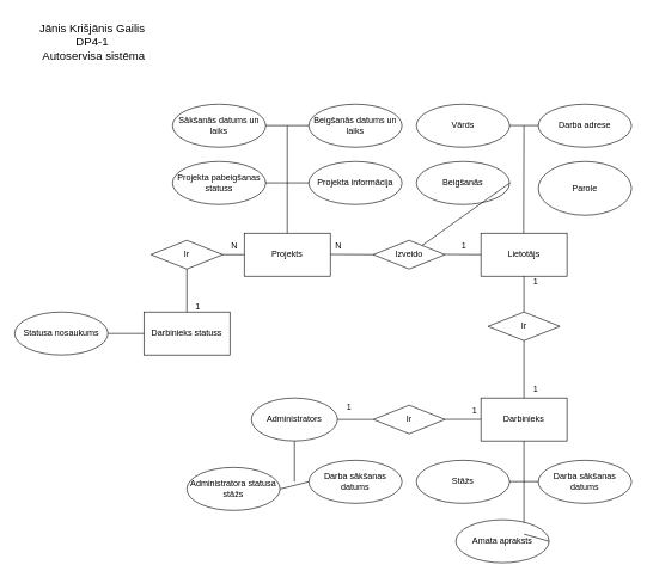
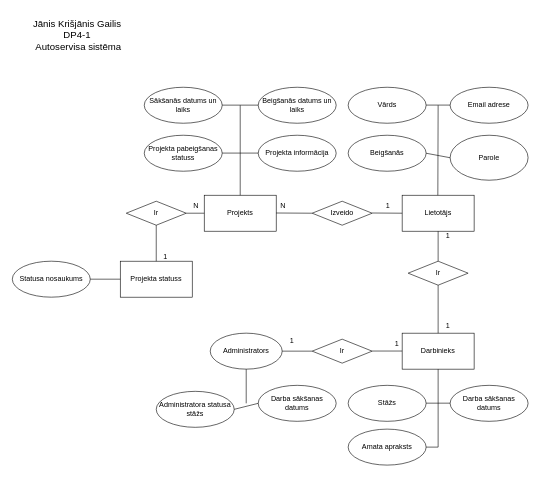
  <mxCell id="0" />
  <mxCell id="1" parent="0" />
  <mxCell id="2" value="Projekts" style="rounded=0;whiteSpace=wrap;html=1;" vertex="1" parent="1"><mxGeometry x="340" y="325" width="120" height="60" as="geometry" /></mxCell>
  <mxCell id="3" value="Lietotājs" style="rounded=0;whiteSpace=wrap;html=1;" vertex="1" parent="1"><mxGeometry x="670" y="325" width="120" height="60" as="geometry" /></mxCell>
  <mxCell id="4" value="Administrators" style="ellipse;whiteSpace=wrap;html=1;" vertex="1" parent="1"><mxGeometry x="350" y="555" width="120" height="60" as="geometry" /></mxCell>
  <mxCell id="5" value="Darbinieks" style="rounded=0;whiteSpace=wrap;html=1;" vertex="1" parent="1"><mxGeometry x="670" y="555" width="120" height="60" as="geometry" /></mxCell>
- <mxCell id="6" value="Darbinieks statuss" style="rounded=0;whiteSpace=wrap;html=1;" vertex="1" parent="1"><mxGeometry x="200" y="435" width="120" height="60" as="geometry" /></mxCell>
+ <mxCell id="6" value="Projekta statuss" style="rounded=0;whiteSpace=wrap;html=1;" vertex="1" parent="1"><mxGeometry x="200" y="435" width="120" height="60" as="geometry" /></mxCell>
  <mxCell id="7" value="" style="endArrow=none;html=1;rounded=0;entryX=0.5;entryY=0;entryDx=0;entryDy=0;" edge="1" parent="1" target="2"><mxGeometry width="50" height="50" relative="1" as="geometry"><mxPoint x="400" y="175" as="sourcePoint" /><mxPoint x="570" y="395" as="targetPoint" /></mxGeometry></mxCell>
  <mxCell id="8" value="" style="endArrow=none;html=1;rounded=0;entryX=0.5;entryY=0;entryDx=0;entryDy=0;" edge="1" parent="1"><mxGeometry width="50" height="50" relative="1" as="geometry"><mxPoint x="730" y="175" as="sourcePoint" /><mxPoint x="729.5" y="325" as="targetPoint" /></mxGeometry></mxCell>
  <mxCell id="9" value="Izveido" style="rhombus;whiteSpace=wrap;html=1;" vertex="1" parent="1"><mxGeometry x="520" y="335" width="100" height="40" as="geometry" /></mxCell>
  <mxCell id="10" value="Ir" style="rhombus;whiteSpace=wrap;html=1;" vertex="1" parent="1"><mxGeometry x="680" y="435" width="100" height="40" as="geometry" /></mxCell>
  <mxCell id="11" value="Ir" style="rhombus;whiteSpace=wrap;html=1;" vertex="1" parent="1"><mxGeometry x="520" y="565" width="100" height="40" as="geometry" /></mxCell>
  <mxCell id="12" value="" style="endArrow=none;html=1;rounded=0;" edge="1" parent="1"><mxGeometry width="50" height="50" relative="1" as="geometry"><mxPoint x="355" y="254.76" as="sourcePoint" /><mxPoint x="445" y="254.76" as="targetPoint" /></mxGeometry></mxCell>
  <mxCell id="13" value="Projekta informācija" style="ellipse;whiteSpace=wrap;html=1;" vertex="1" parent="1"><mxGeometry x="430" y="225" width="130" height="60" as="geometry" /></mxCell>
  <mxCell id="14" value="" style="endArrow=none;html=1;rounded=0;" edge="1" parent="1"><mxGeometry width="50" height="50" relative="1" as="geometry"><mxPoint x="350" y="174.8" as="sourcePoint" /><mxPoint x="445" y="174.8" as="targetPoint" /></mxGeometry></mxCell>
  <mxCell id="15" value="Sākšanās datums un laiks" style="ellipse;whiteSpace=wrap;html=1;" vertex="1" parent="1"><mxGeometry x="240" y="145" width="130" height="60" as="geometry" /></mxCell>
  <mxCell id="16" value="Beigšanās datums un laiks" style="ellipse;whiteSpace=wrap;html=1;" vertex="1" parent="1"><mxGeometry x="430" y="145" width="130" height="60" as="geometry" /></mxCell>
  <mxCell id="17" value="Ir" style="rhombus;whiteSpace=wrap;html=1;" vertex="1" parent="1"><mxGeometry x="210" y="335" width="100" height="40" as="geometry" /></mxCell>
  <mxCell id="18" value="" style="endArrow=none;html=1;rounded=0;entryX=0;entryY=0.5;entryDx=0;entryDy=0;" edge="1" parent="1" target="6"><mxGeometry width="50" height="50" relative="1" as="geometry"><mxPoint x="110" y="465" as="sourcePoint" /><mxPoint x="280" y="425" as="targetPoint" /></mxGeometry></mxCell>
  <mxCell id="19" value="Projekta pabeigšanas statuss" style="ellipse;whiteSpace=wrap;html=1;" vertex="1" parent="1"><mxGeometry x="240" y="225" width="130" height="60" as="geometry" /></mxCell>
  <mxCell id="20" value="Statusa nosaukums" style="ellipse;whiteSpace=wrap;html=1;" vertex="1" parent="1"><mxGeometry x="20" y="435" width="130" height="60" as="geometry" /></mxCell>
  <mxCell id="21" value="Beigšanās" style="ellipse;whiteSpace=wrap;html=1;" vertex="1" parent="1"><mxGeometry x="580" y="225" width="130" height="60" as="geometry" /></mxCell>
  <mxCell id="22" value="Vārds" style="ellipse;whiteSpace=wrap;html=1;" vertex="1" parent="1"><mxGeometry x="580" y="145" width="130" height="60" as="geometry" /></mxCell>
- <mxCell id="23" value="Darba adrese" style="ellipse;whiteSpace=wrap;html=1;" vertex="1" parent="1"><mxGeometry x="750" y="145" width="130" height="60" as="geometry" /></mxCell>
+ <mxCell id="23" value="Email adrese" style="ellipse;whiteSpace=wrap;html=1;" vertex="1" parent="1"><mxGeometry x="750" y="145" width="130" height="60" as="geometry" /></mxCell>
  <mxCell id="24" value="Parole" style="ellipse;whiteSpace=wrap;html=1;" vertex="1" parent="1"><mxGeometry x="750" y="225" width="130" height="75" as="geometry" /></mxCell>
- <mxCell id="25" value="" style="endArrow=none;html=1;rounded=0;exitX=1;exitY=0.5;exitDx=0;exitDy=0;" edge="1" parent="1" source="21" target="9"><mxGeometry width="50" height="50" relative="1" as="geometry"><mxPoint x="680" y="295" as="sourcePoint" /><mxPoint x="730" y="245" as="targetPoint" /></mxGeometry></mxCell>
+ <mxCell id="25" value="" style="endArrow=none;html=1;rounded=0;entryX=0;entryY=0.5;entryDx=0;entryDy=0;exitX=1;exitY=0.5;exitDx=0;exitDy=0;" edge="1" parent="1" source="21" target="24"><mxGeometry width="50" height="50" relative="1" as="geometry"><mxPoint x="680" y="295" as="sourcePoint" /><mxPoint x="730" y="245" as="targetPoint" /></mxGeometry></mxCell>
  <mxCell id="26" value="" style="endArrow=none;html=1;rounded=0;entryX=0;entryY=0.5;entryDx=0;entryDy=0;exitX=1;exitY=0.5;exitDx=0;exitDy=0;" edge="1" parent="1"><mxGeometry width="50" height="50" relative="1" as="geometry"><mxPoint x="710" y="174.71" as="sourcePoint" /><mxPoint x="750" y="174.71" as="targetPoint" /></mxGeometry></mxCell>
  <mxCell id="27" value="" style="endArrow=none;html=1;rounded=0;entryX=0.5;entryY=1;entryDx=0;entryDy=0;" edge="1" parent="1" target="5"><mxGeometry width="50" height="50" relative="1" as="geometry"><mxPoint x="730" y="745" as="sourcePoint" /><mxPoint x="730" y="627" as="targetPoint" /></mxGeometry></mxCell>
- <mxCell id="28" value="Amata apraksts" style="ellipse;whiteSpace=wrap;html=1;" vertex="1" parent="1"><mxGeometry x="635" y="725" width="130" height="60" as="geometry" /></mxCell>
+ <mxCell id="28" value="Amata apraksts" style="ellipse;whiteSpace=wrap;html=1;" vertex="1" parent="1"><mxGeometry x="580" y="715" width="130" height="60" as="geometry" /></mxCell>
  <mxCell id="29" value="Stāžs" style="ellipse;whiteSpace=wrap;html=1;" vertex="1" parent="1"><mxGeometry x="580" y="642" width="130" height="60" as="geometry" /></mxCell>
  <mxCell id="30" value="Darba sākšanas datums" style="ellipse;whiteSpace=wrap;html=1;" vertex="1" parent="1"><mxGeometry x="750" y="642" width="130" height="60" as="geometry" /></mxCell>
  <mxCell id="31" value="" style="endArrow=none;html=1;rounded=0;exitX=1;exitY=0.5;exitDx=0;exitDy=0;" edge="1" parent="1" source="28"><mxGeometry width="50" height="50" relative="1" as="geometry"><mxPoint x="680" y="785" as="sourcePoint" /><mxPoint x="730" y="745" as="targetPoint" /></mxGeometry></mxCell>
  <mxCell id="32" value="" style="endArrow=none;html=1;rounded=0;entryX=0;entryY=0.5;entryDx=0;entryDy=0;exitX=1;exitY=0.5;exitDx=0;exitDy=0;" edge="1" parent="1"><mxGeometry width="50" height="50" relative="1" as="geometry"><mxPoint x="710" y="671.71" as="sourcePoint" /><mxPoint x="750" y="671.71" as="targetPoint" /></mxGeometry></mxCell>
  <mxCell id="33" value="Administratora statusa stāžs" style="ellipse;whiteSpace=wrap;html=1;" vertex="1" parent="1"><mxGeometry x="260" y="652" width="130" height="60" as="geometry" /></mxCell>
  <mxCell id="34" value="" style="endArrow=none;html=1;rounded=0;entryX=0;entryY=0.5;entryDx=0;entryDy=0;exitX=1;exitY=0.5;exitDx=0;exitDy=0;" edge="1" parent="1" source="4" target="11"><mxGeometry width="50" height="50" relative="1" as="geometry"><mxPoint x="430" y="595" as="sourcePoint" /><mxPoint x="480" y="545" as="targetPoint" /></mxGeometry></mxCell>
  <mxCell id="35" value="" style="endArrow=none;html=1;rounded=0;entryX=0;entryY=0.5;entryDx=0;entryDy=0;exitX=1;exitY=0.5;exitDx=0;exitDy=0;" edge="1" parent="1"><mxGeometry width="50" height="50" relative="1" as="geometry"><mxPoint x="620" y="584.8" as="sourcePoint" /><mxPoint x="670" y="584.8" as="targetPoint" /></mxGeometry></mxCell>
  <mxCell id="36" value="" style="endArrow=none;html=1;rounded=0;entryX=0.5;entryY=1;entryDx=0;entryDy=0;exitX=0.5;exitY=0;exitDx=0;exitDy=0;" edge="1" parent="1" source="5" target="10"><mxGeometry width="50" height="50" relative="1" as="geometry"><mxPoint x="490" y="605" as="sourcePoint" /><mxPoint x="540" y="605" as="targetPoint" /></mxGeometry></mxCell>
  <mxCell id="37" value="Darba sākšanas datums" style="ellipse;whiteSpace=wrap;html=1;" vertex="1" parent="1"><mxGeometry x="430" y="642" width="130" height="60" as="geometry" /></mxCell>
  <mxCell id="38" value="" style="endArrow=none;html=1;rounded=0;entryX=0.5;entryY=1;entryDx=0;entryDy=0;" edge="1" parent="1" target="4"><mxGeometry width="50" height="50" relative="1" as="geometry"><mxPoint x="410" y="672" as="sourcePoint" /><mxPoint x="520" y="635" as="targetPoint" /></mxGeometry></mxCell>
  <mxCell id="39" value="" style="endArrow=none;html=1;rounded=0;exitX=1;exitY=0.5;exitDx=0;exitDy=0;entryX=0;entryY=0.5;entryDx=0;entryDy=0;" edge="1" parent="1" source="33" target="37"><mxGeometry width="50" height="50" relative="1" as="geometry"><mxPoint x="400" y="685" as="sourcePoint" /><mxPoint x="450" y="635" as="targetPoint" /></mxGeometry></mxCell>
  <mxCell id="40" value="" style="endArrow=none;html=1;rounded=0;exitX=0.5;exitY=0;exitDx=0;exitDy=0;entryX=0.5;entryY=1;entryDx=0;entryDy=0;" edge="1" parent="1" source="6" target="17"><mxGeometry width="50" height="50" relative="1" as="geometry"><mxPoint x="415" y="480" as="sourcePoint" /><mxPoint x="465" y="430" as="targetPoint" /></mxGeometry></mxCell>
  <mxCell id="41" value="" style="endArrow=none;html=1;rounded=0;exitX=1;exitY=0.5;exitDx=0;exitDy=0;entryX=0;entryY=0.5;entryDx=0;entryDy=0;" edge="1" parent="1" source="17" target="2"><mxGeometry width="50" height="50" relative="1" as="geometry"><mxPoint x="415" y="480" as="sourcePoint" /><mxPoint x="465" y="430" as="targetPoint" /></mxGeometry></mxCell>
  <mxCell id="42" value="" style="endArrow=none;html=1;rounded=0;exitX=1;exitY=0.5;exitDx=0;exitDy=0;entryX=0;entryY=0.5;entryDx=0;entryDy=0;" edge="1" parent="1" target="9"><mxGeometry width="50" height="50" relative="1" as="geometry"><mxPoint x="460" y="354.66" as="sourcePoint" /><mxPoint x="490" y="354.66" as="targetPoint" /></mxGeometry></mxCell>
  <mxCell id="43" value="" style="endArrow=none;html=1;rounded=0;exitX=1;exitY=0.5;exitDx=0;exitDy=0;entryX=0;entryY=0.5;entryDx=0;entryDy=0;" edge="1" parent="1" target="3"><mxGeometry width="50" height="50" relative="1" as="geometry"><mxPoint x="620" y="354.66" as="sourcePoint" /><mxPoint x="665" y="355" as="targetPoint" /></mxGeometry></mxCell>
  <mxCell id="44" value="" style="endArrow=none;html=1;rounded=0;entryX=0.5;entryY=1;entryDx=0;entryDy=0;exitX=0.5;exitY=0;exitDx=0;exitDy=0;" edge="1" parent="1" source="10" target="3"><mxGeometry width="50" height="50" relative="1" as="geometry"><mxPoint x="475" y="470" as="sourcePoint" /><mxPoint x="525" y="420" as="targetPoint" /></mxGeometry></mxCell>
  <mxCell id="45" value="N" style="text;html=1;align=center;verticalAlign=middle;resizable=0;points=[];autosize=1;strokeColor=none;fillColor=none;" vertex="1" parent="1"><mxGeometry x="311" y="328" width="30" height="30" as="geometry" /></mxCell>
  <mxCell id="46" value="1" style="text;html=1;align=center;verticalAlign=middle;resizable=0;points=[];autosize=1;strokeColor=none;fillColor=none;" vertex="1" parent="1"><mxGeometry x="260" y="413" width="30" height="30" as="geometry" /></mxCell>
  <mxCell id="47" value="N" style="text;html=1;align=center;verticalAlign=middle;resizable=0;points=[];autosize=1;strokeColor=none;fillColor=none;" vertex="1" parent="1"><mxGeometry x="456" y="328" width="30" height="30" as="geometry" /></mxCell>
  <mxCell id="48" value="1" style="text;html=1;align=center;verticalAlign=middle;resizable=0;points=[];autosize=1;strokeColor=none;fillColor=none;" vertex="1" parent="1"><mxGeometry x="631" y="328" width="30" height="30" as="geometry" /></mxCell>
  <mxCell id="49" value="1" style="text;html=1;align=center;verticalAlign=middle;resizable=0;points=[];autosize=1;strokeColor=none;fillColor=none;" vertex="1" parent="1"><mxGeometry x="731" y="378" width="30" height="30" as="geometry" /></mxCell>
  <mxCell id="50" value="1" style="text;html=1;align=center;verticalAlign=middle;resizable=0;points=[];autosize=1;strokeColor=none;fillColor=none;" vertex="1" parent="1"><mxGeometry x="731" y="528" width="30" height="30" as="geometry" /></mxCell>
  <mxCell id="51" value="1" style="text;html=1;align=center;verticalAlign=middle;resizable=0;points=[];autosize=1;strokeColor=none;fillColor=none;" vertex="1" parent="1"><mxGeometry x="471" y="553" width="30" height="30" as="geometry" /></mxCell>
  <mxCell id="52" value="1" style="text;html=1;align=center;verticalAlign=middle;resizable=0;points=[];autosize=1;strokeColor=none;fillColor=none;" vertex="1" parent="1"><mxGeometry x="646" y="558" width="30" height="30" as="geometry" /></mxCell>
  <mxCell id="53" value="&lt;div style=&quot;font-size: 16px;&quot;&gt;&lt;font style=&quot;font-size: 16px;&quot;&gt;Jānis Krišjānis Gailis&amp;nbsp;&lt;/font&gt;&lt;/div&gt;&lt;div style=&quot;font-size: 16px;&quot;&gt;&lt;font style=&quot;font-size: 16px;&quot;&gt;DP4-1&amp;nbsp;&lt;/font&gt;&lt;/div&gt;&lt;div style=&quot;font-size: 16px;&quot;&gt;&lt;font style=&quot;font-size: 16px;&quot;&gt;Autoservisa sistēma&lt;/font&gt;&lt;/div&gt;" style="text;html=1;align=center;verticalAlign=middle;resizable=0;points=[];autosize=1;strokeColor=none;fillColor=none;" vertex="1" parent="1"><mxGeometry x="45" y="20" width="170" height="75" as="geometry" /></mxCell>
